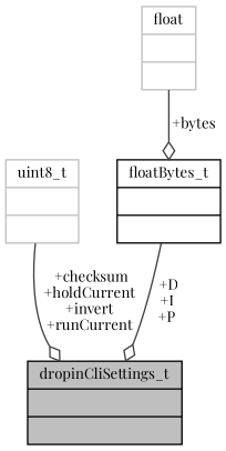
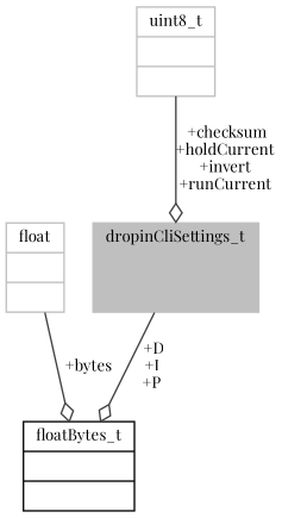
  digraph {
    fontname="Playfair Display"
    node [color=black fillcolor=white fontname="Playfair Display" fontsize=10 shape=record style=filled]
    edge [arrowhead=odiamond color=grey25 fontname="Playfair Display" fontsize=10 labelfontname=Helvetica labelfontsize=10 style=solid]
-   n1 [fillcolor=grey75 fontcolor=black height=0.2 label="{dropinCliSettings_t\n||}" width=0.4]
+   n1 [color=grey75 fillcolor=grey75 fontcolor=black height=0.2 label="{dropinCliSettings_t\n||}" width=0.4]
    n2 [color=grey75 height=0.2 label="{uint8_t\n||}" width=0.4]
    n3 [height=0.2 label="{floatBytes_t\n||}" width=0.4]
    n4 [color=grey75 height=0.2 label="{float\n||}" width=0.4]
    n2 -> n1 [label=" +checksum\n+holdCurrent\n+invert\n+runCurrent"]
-   n3 -> n1 [label=" +D\n+I\n+P"]
+   n1 -> n3 [label=" +D\n+I\n+P"]
    n4 -> n3 [label=" +bytes"]
  }
